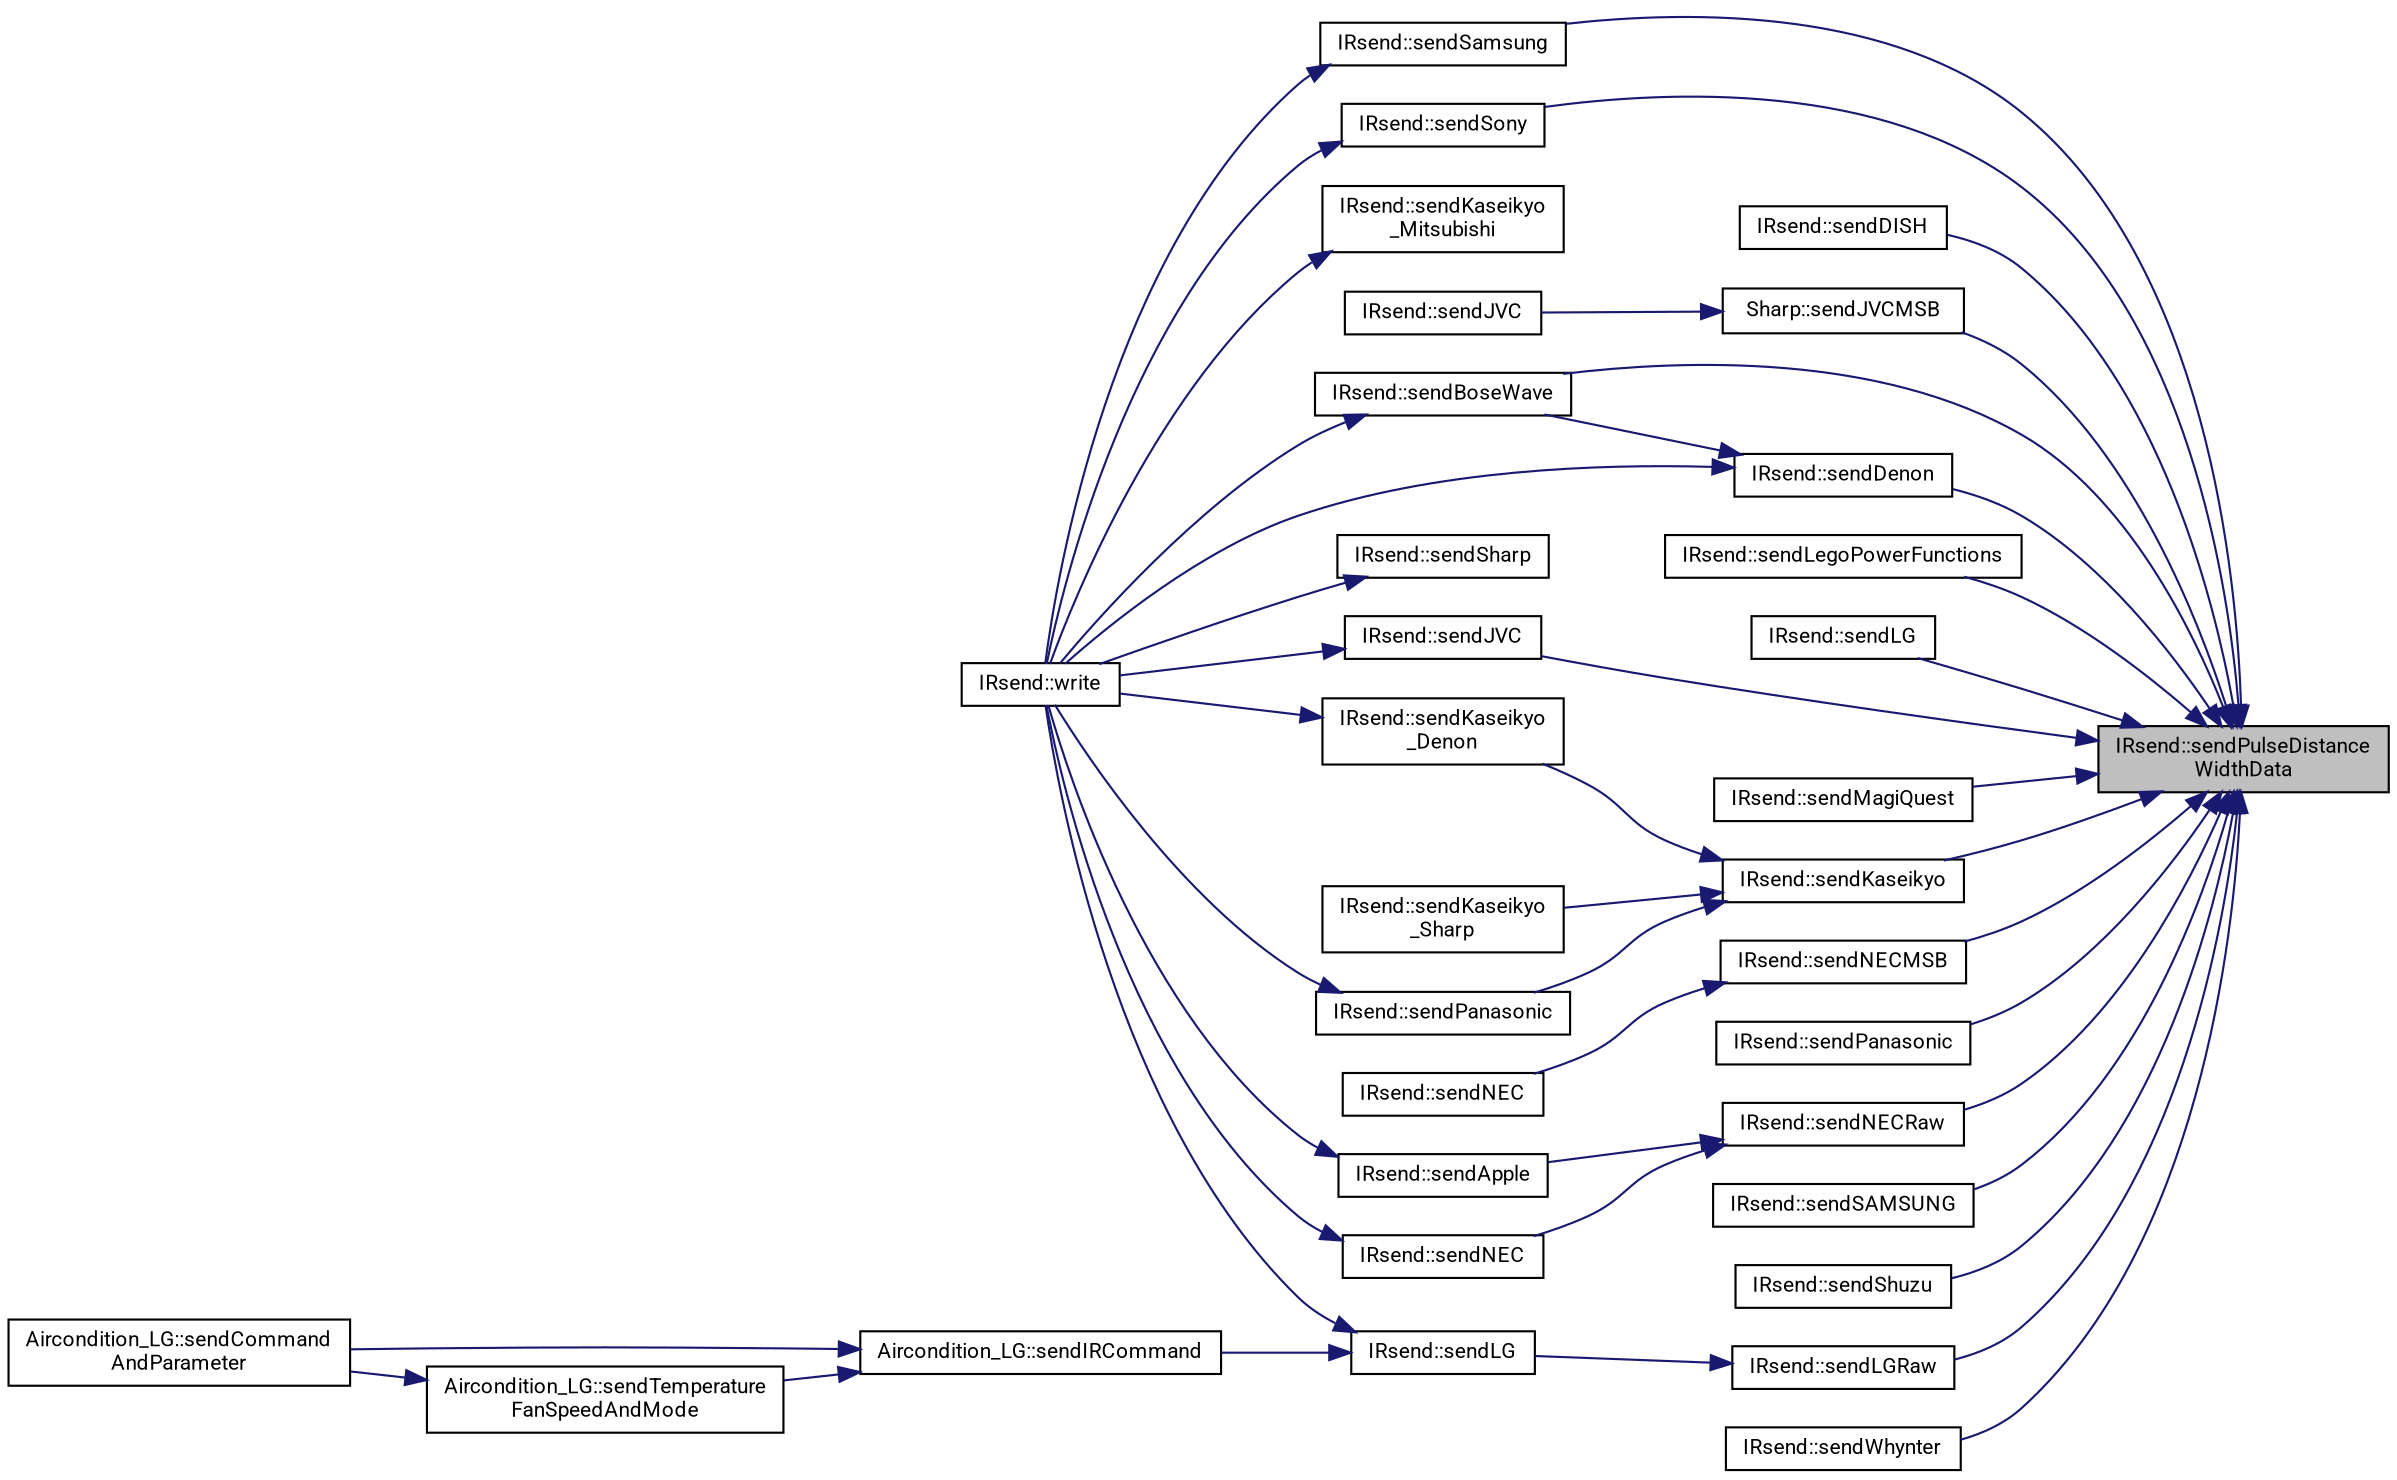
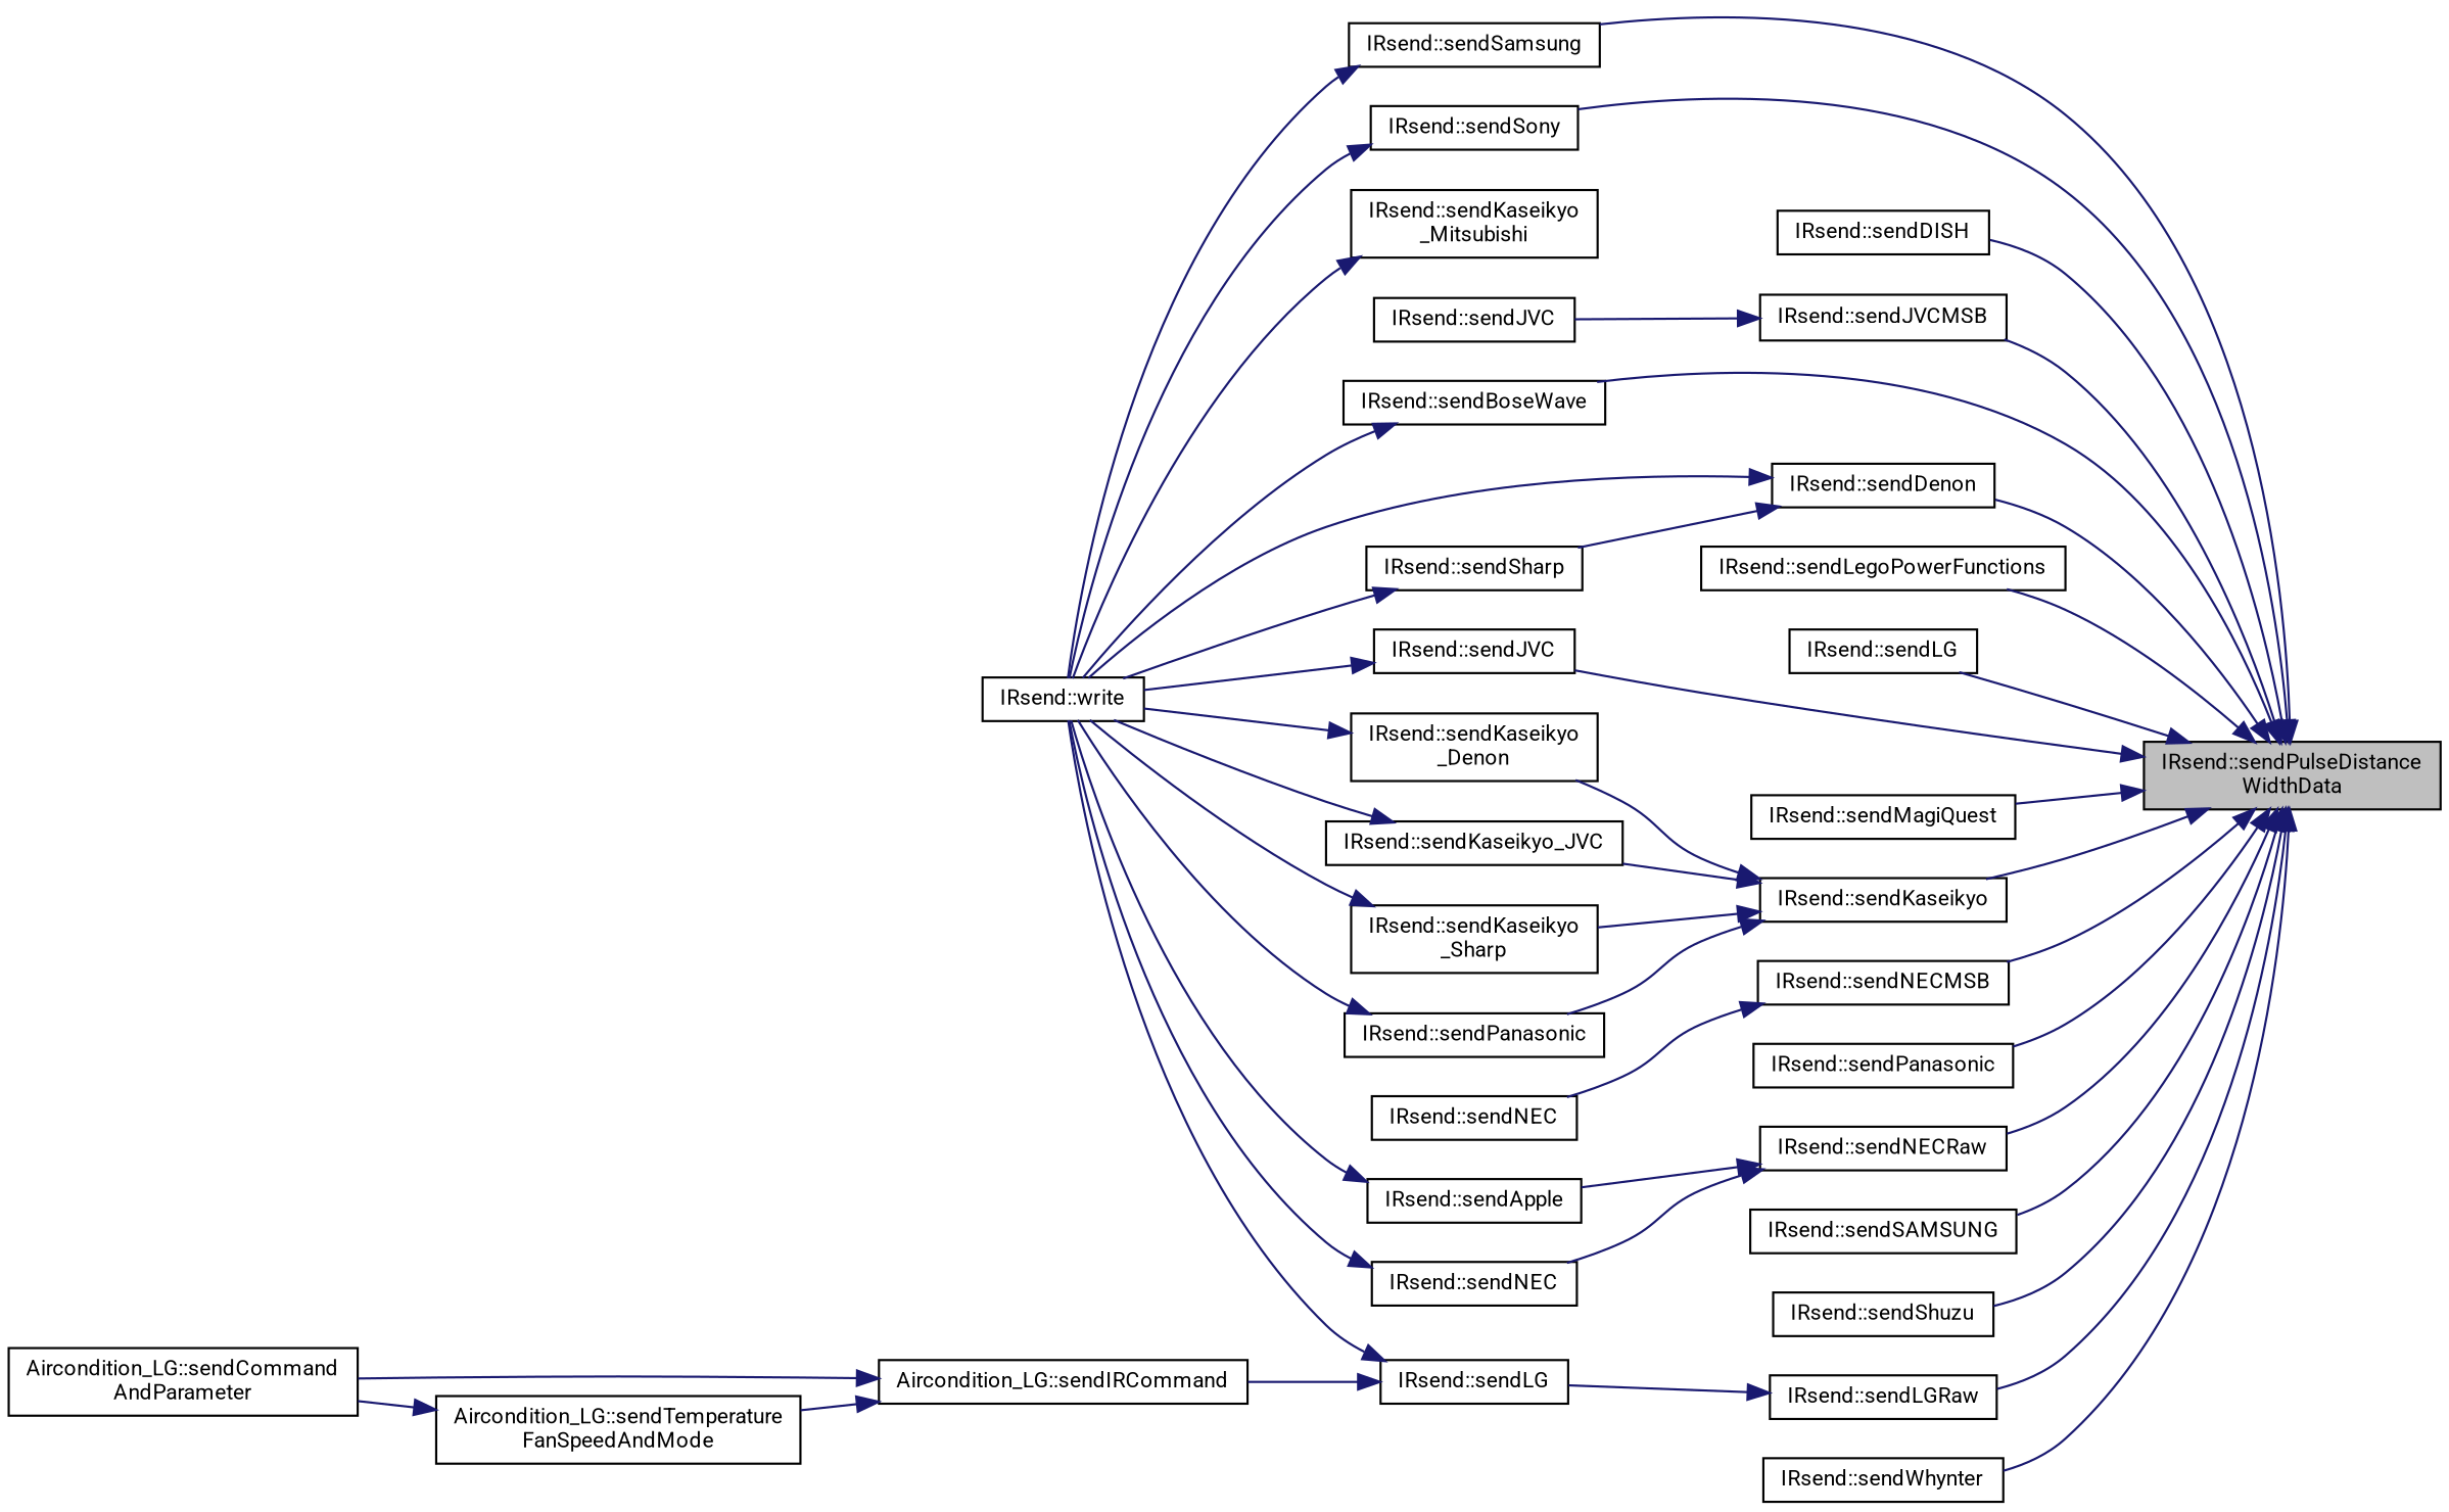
  digraph {
    fontname=Roboto
    rankdir=RL
    node [color=black fillcolor=white fontname=Roboto fontsize=10 shape=record style=filled]
    edge [color=midnightblue dir=back fontname=Roboto fontsize=10 labelfontname=Helvetica labelfontsize=10 style=solid]
    n1 [fillcolor=grey75 fontcolor=black height=0.2 label="IRsend::sendPulseDistance\lWidthData" width=0.4]
    n2 [height=0.2 label="IRsend::sendBoseWave" width=0.4]
    n3 [height=0.2 label="IRsend::sendDenon" width=0.4]
    n4 [height=0.2 label="IRsend::sendDISH" width=0.4]
    n5 [height=0.2 label="IRsend::sendJVC" width=0.4]
-   n6 [height=0.2 label="Sharp::sendJVCMSB" width=0.4]
+   n6 [height=0.2 label="IRsend::sendJVCMSB" width=0.4]
    n7 [height=0.2 label="IRsend::sendKaseikyo" width=0.4]
    n8 [height=0.2 label="IRsend::sendLegoPowerFunctions" width=0.4]
    n9 [height=0.2 label="IRsend::sendLG" width=0.4]
    n10 [height=0.2 label="IRsend::sendLGRaw" width=0.4]
    n11 [height=0.2 label="IRsend::sendMagiQuest" width=0.4]
    n12 [height=0.2 label="IRsend::sendNECMSB" width=0.4]
    n13 [height=0.2 label="IRsend::sendNECRaw" width=0.4]
    n14 [height=0.2 label="IRsend::sendPanasonic" width=0.4]
    n15 [height=0.2 label="IRsend::sendSamsung" width=0.4]
    n16 [height=0.2 label="IRsend::sendSAMSUNG" width=0.4]
    n17 [height=0.2 label="IRsend::sendShuzu" width=0.4]
    n18 [height=0.2 label="IRsend::sendSony" width=0.4]
    n19 [height=0.2 label="IRsend::sendWhynter" width=0.4]
    n20 [height=0.2 label="IRsend::write" width=0.4]
    n21 [height=0.2 label="IRsend::sendSharp" width=0.4]
    n22 [height=0.2 label="IRsend::sendJVC" width=0.4]
    n23 [height=0.2 label="IRsend::sendKaseikyo\l_Denon" width=0.4]
+   n24 [height=0.2 label="IRsend::sendKaseikyo_JVC" width=0.4]
    n25 [height=0.2 label="IRsend::sendKaseikyo\l_Sharp" width=0.4]
    n26 [height=0.2 label="IRsend::sendPanasonic" width=0.4]
    n27 [height=0.2 label="IRsend::sendLG" width=0.4]
    n28 [height=0.2 label="IRsend::sendNEC" width=0.4]
    n29 [height=0.2 label="IRsend::sendApple" width=0.4]
    n30 [height=0.2 label="IRsend::sendNEC" width=0.4]
    n31 [height=0.2 label="IRsend::sendKaseikyo\l_Mitsubishi" width=0.4]
    n32 [height=0.2 label="Aircondition_LG::sendIRCommand" width=0.4]
    n33 [height=0.2 label="Aircondition_LG::sendCommand\lAndParameter" width=0.4]
    n34 [height=0.2 label="Aircondition_LG::sendTemperature\lFanSpeedAndMode" width=0.4]
    n1 -> n2
    n1 -> n3
    n1 -> n4
    n1 -> n5
    n1 -> n6
    n1 -> n7
    n1 -> n8
    n1 -> n9
    n1 -> n10
    n1 -> n11
    n1 -> n12
    n1 -> n13
    n1 -> n14
    n1 -> n15
    n1 -> n16
    n1 -> n17
    n1 -> n18
    n1 -> n19
    n2 -> n20
    n3 -> n20
-   n3 -> n2
+   n3 -> n21
    n5 -> n20
    n6 -> n22
    n7 -> n23
+   n7 -> n24
    n7 -> n25
    n7 -> n26
    n10 -> n27
    n12 -> n28
    n13 -> n29
    n13 -> n30
    n15 -> n20
    n18 -> n20
    n21 -> n20
    n23 -> n20
+   n24 -> n20
+   n25 -> n20
    n26 -> n20
    n27 -> n20
    n27 -> n32
    n29 -> n20
    n30 -> n20
    n31 -> n20
    n32 -> n33
    n32 -> n34
    n34 -> n33
  }
